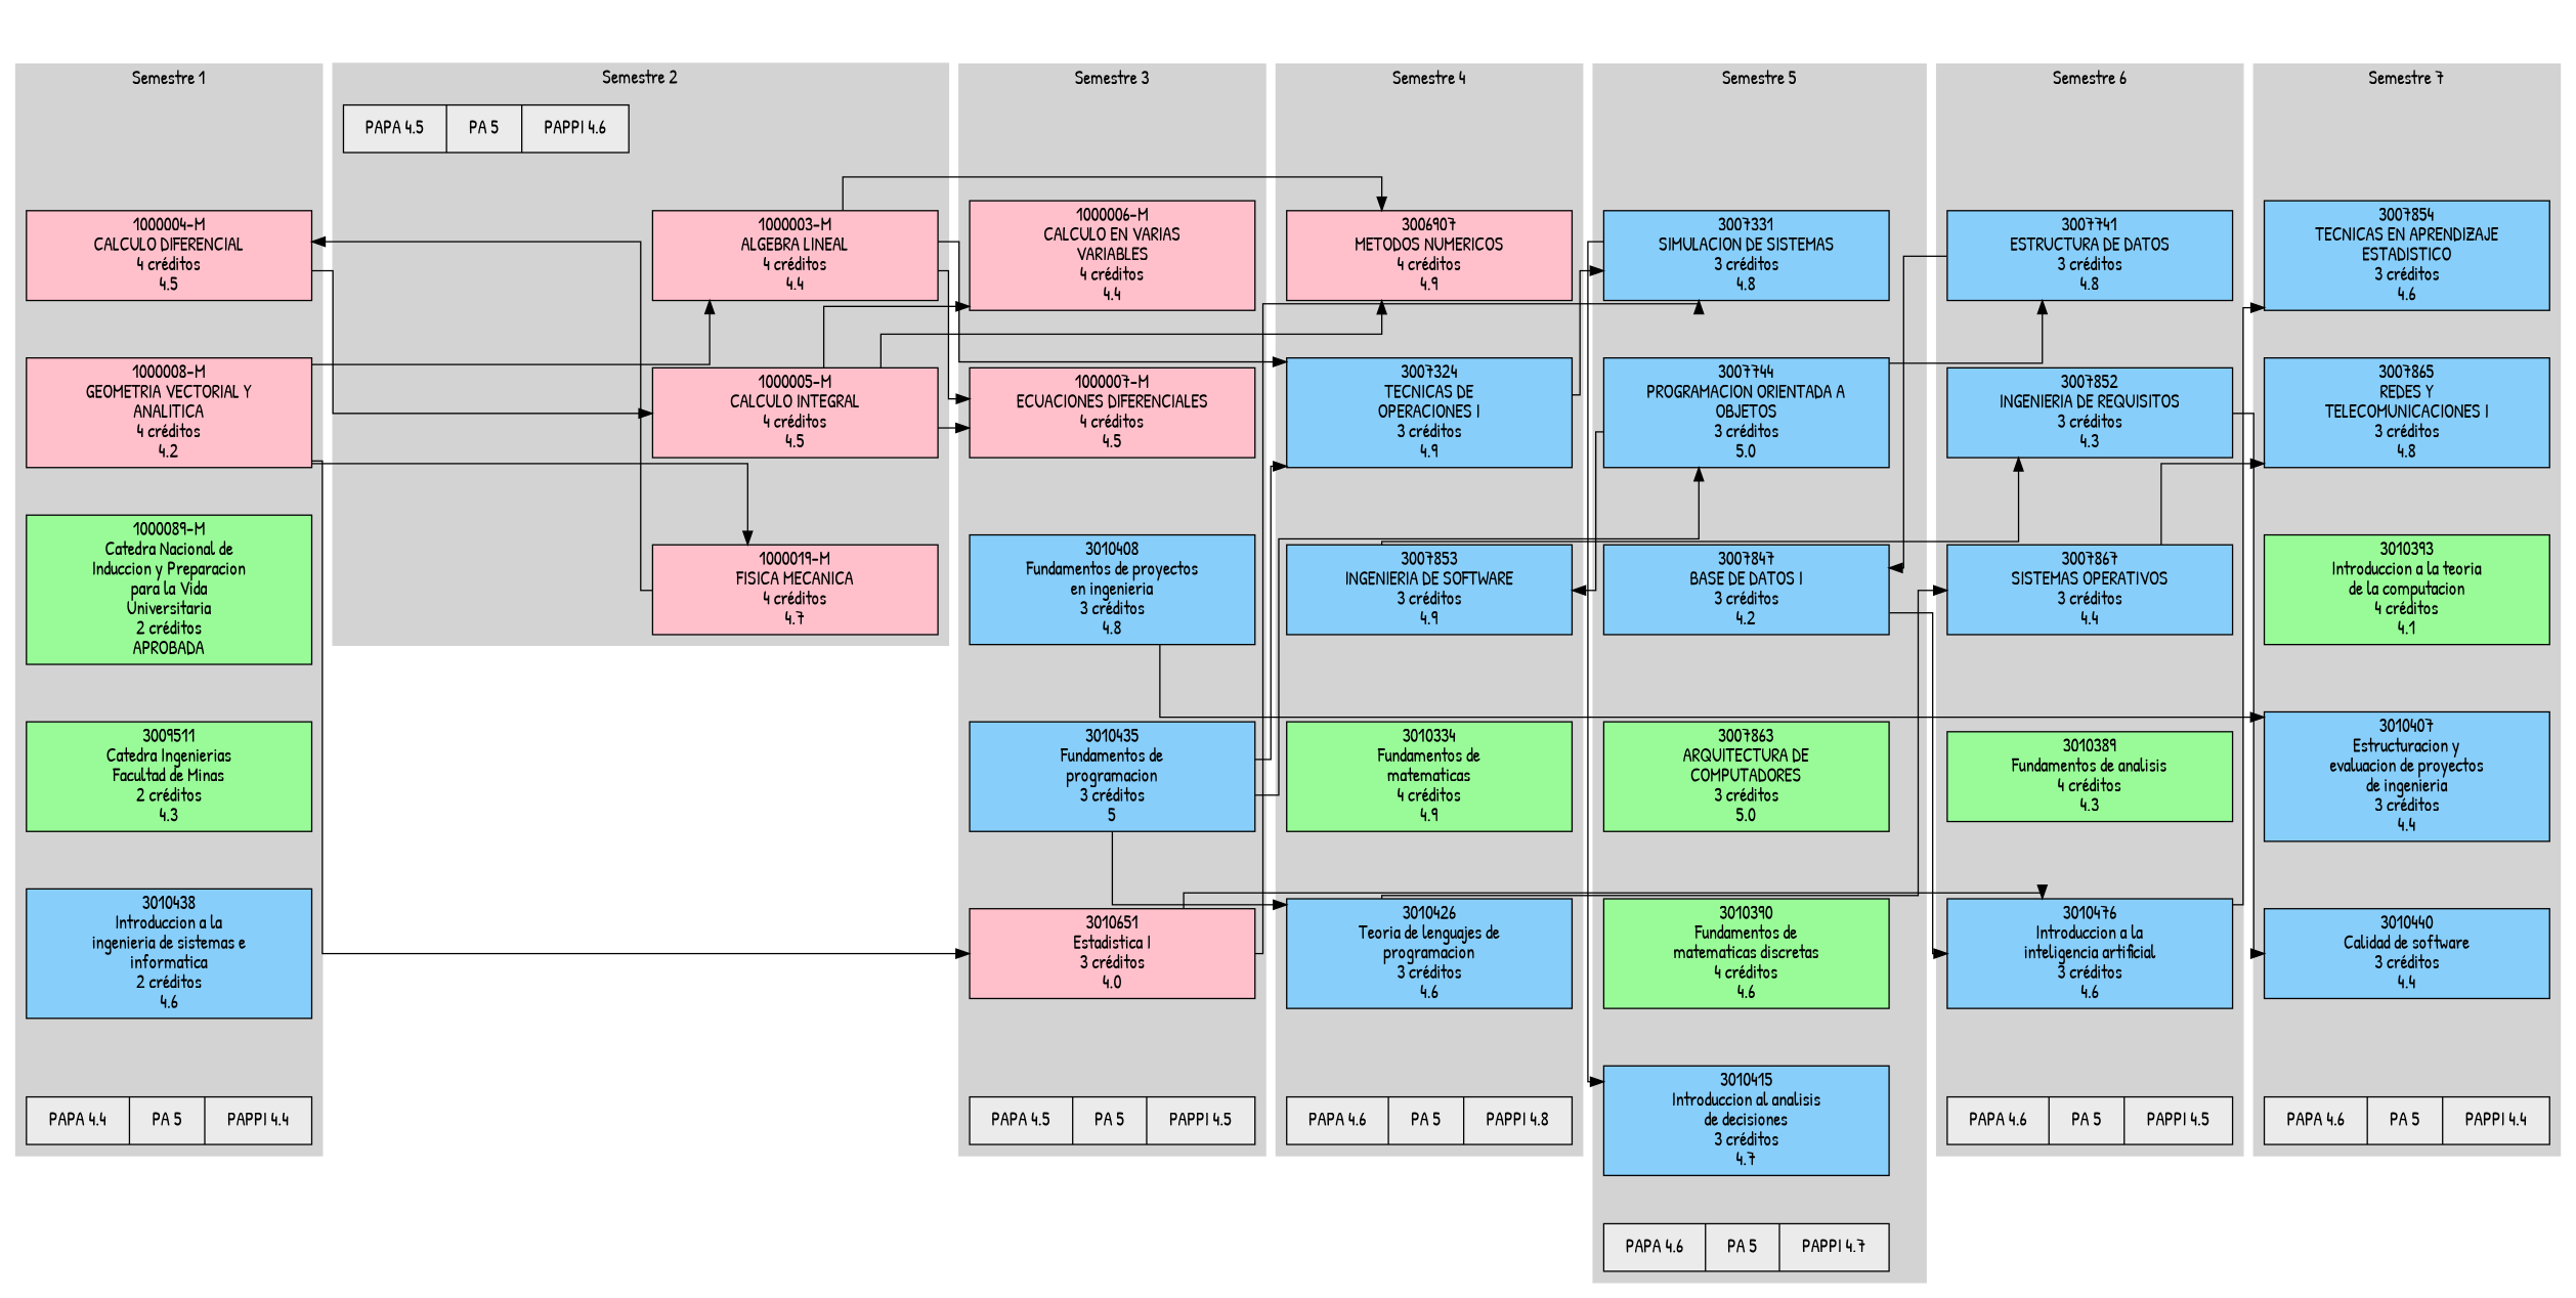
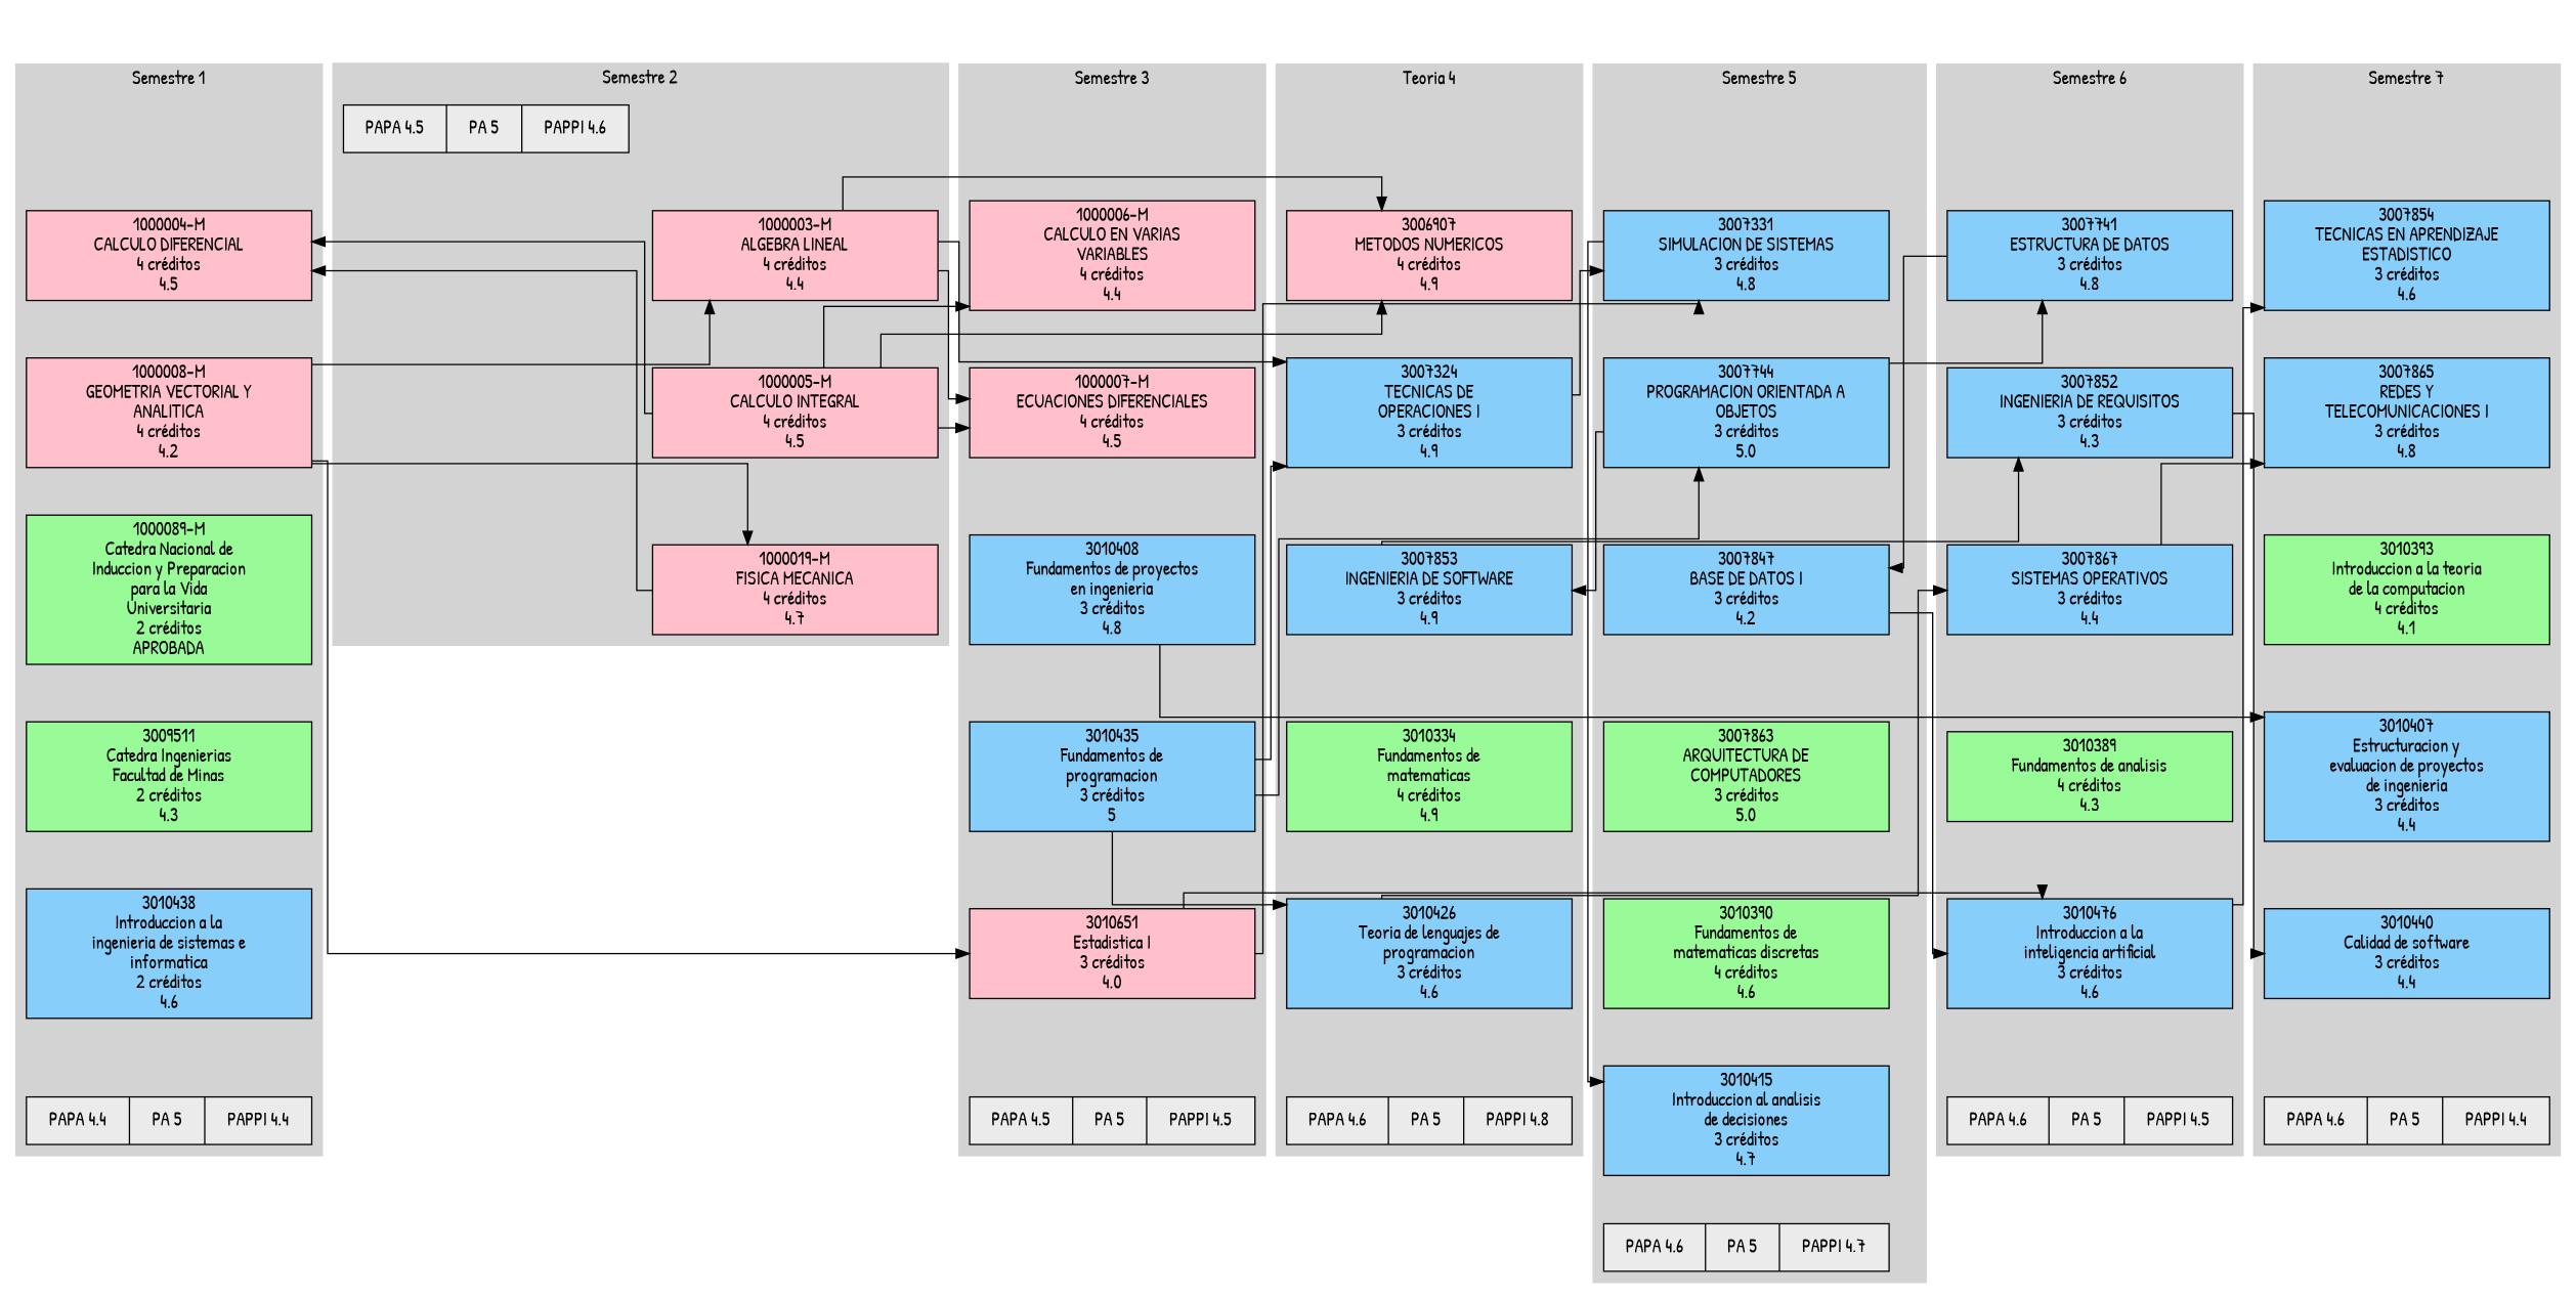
  digraph {
    compound=true
    fontname="Patrick Hand"
    splines=ortho
    node [fontname="Patrick Hand" shape=box style=filled fillcolor="#87CEFA"]
    edge [fontname="Patrick Hand" style=invis]
    n1 [label=sem_1 style=invis width=3 fillcolor=""]
    n2 [fillcolor="#FFC0CB" group=sem1 label="1000004-M\nCALCULO DIFERENCIAL\n4 créditos\n4.5" width=3]
    n3 [fillcolor="#FFC0CB" group=sem1 label="1000008-M\nGEOMETRIA VECTORIAL Y\nANALITICA\n4 créditos\n4.2" width=3]
    n4 [fillcolor="#98FB98" group=sem1 label="1000089-M\nCatedra Nacional de\nInduccion y Preparacion\npara la Vida\nUniversitaria\n2 créditos\nAPROBADA" width=3]
    n5 [fillcolor="#98FB98" group=sem1 label="3009511\nCatedra Ingenierias\nFacultad de Minas\n2 créditos\n4.3" width=3]
    n6 [group=sem1 label="3010438\nIntroduccion a la\ningenieria de sistemas e\ninformatica\n2 créditos\n4.6" width=3]
    n7 [fillcolor="#EBEBEB" label="PAPA 4.4|PA 5|PAPPI 4.4" shape=record width=3]
    n8 [label=sem_2 style=invis width=3 fillcolor=""]
    n9 [fillcolor="#FFC0CB" group=sem2 label="1000003-M\nALGEBRA LINEAL\n4 créditos\n4.4" width=3]
    n10 [fillcolor="#FFC0CB" group=sem2 label="1000005-M\nCALCULO INTEGRAL\n4 créditos\n4.5" width=3]
    n11 [fillcolor="#FFC0CB" group=sem2 label="1000019-M\nFISICA MECANICA\n4 créditos\n4.7" width=3]
    n12 [fillcolor="#EBEBEB" label="PAPA 4.5|PA 5|PAPPI 4.6" shape=record width=3]
    n13 [label=sem_3 style=invis width=3 fillcolor=""]
    n14 [fillcolor="#FFC0CB" group=sem3 label="1000006-M\nCALCULO EN VARIAS\nVARIABLES\n4 créditos\n4.4" width=3]
    n15 [fillcolor="#FFC0CB" group=sem3 label="1000007-M\nECUACIONES DIFERENCIALES\n4 créditos\n4.5" width=3]
    n16 [group=sem3 label="3010408\nFundamentos de proyectos\nen ingenieria\n3 créditos\n4.8" width=3]
    n17 [group=sem3 label="3010435\nFundamentos de\nprogramacion\n3 créditos\n5" width=3]
    n18 [fillcolor="#FFC0CB" group=sem3 label="3010651\nEstadistica I\n3 créditos\n4.0" width=3]
    n19 [fillcolor="#EBEBEB" label="PAPA 4.5|PA 5|PAPPI 4.5" shape=record width=3]
    n20 [label=sem_4 style=invis width=3 fillcolor=""]
    n21 [fillcolor="#FFC0CB" group=sem4 label="3006907\nMETODOS NUMERICOS\n4 créditos\n4.9" width=3]
    n22 [group=sem4 label="3007324\nTECNICAS DE\nOPERACIONES I\n3 créditos\n4.9" width=3]
    n23 [group=sem4 label="3007853\nINGENIERIA DE SOFTWARE\n3 créditos\n4.9" width=3]
    n24 [fillcolor="#98FB98" group=sem4 label="3010334\nFundamentos de\nmatematicas\n4 créditos\n4.9" width=3]
    n25 [group=sem4 label="3010426\nTeoria de lenguajes de\nprogramacion\n3 créditos\n4.6" width=3]
    n26 [fillcolor="#EBEBEB" label="PAPA 4.6|PA 5|PAPPI 4.8" shape=record width=3]
    n27 [label=sem_5 style=invis width=3 fillcolor=""]
    n28 [group=sem5 label="3007331\nSIMULACION DE SISTEMAS\n3 créditos\n4.8" width=3]
    n29 [group=sem5 label="3007744\nPROGRAMACION ORIENTADA A\nOBJETOS\n3 créditos\n5.0" width=3]
    n30 [group=sem5 label="3007847\nBASE DE DATOS I\n3 créditos\n4.2" width=3]
    n31 [fillcolor="#98FB98" group=sem5 label="3007863\nARQUITECTURA DE\nCOMPUTADORES\n3 créditos\n5.0" width=3]
    n32 [fillcolor="#98FB98" group=sem5 label="3010390\nFundamentos de\nmatematicas discretas\n4 créditos\n4.6" width=3]
    n33 [group=sem5 label="3010415\nIntroduccion al analisis\nde decisiones\n3 créditos\n4.7" width=3]
    n34 [fillcolor="#EBEBEB" label="PAPA 4.6|PA 5|PAPPI 4.7" shape=record width=3]
    n35 [label=sem_6 style=invis width=3 fillcolor=""]
    n36 [group=sem6 label="3007741\nESTRUCTURA DE DATOS\n3 créditos\n4.8" width=3]
    n37 [group=sem6 label="3007852\nINGENIERIA DE REQUISITOS\n3 créditos\n4.3" width=3]
    n38 [group=sem6 label="3007867\nSISTEMAS OPERATIVOS\n3 créditos\n4.4" width=3]
    n39 [fillcolor="#98FB98" group=sem6 label="3010389\nFundamentos de analisis\n4 créditos\n4.3" width=3]
    n40 [group=sem6 label="3010476\nIntroduccion a la\ninteligencia artificial\n3 créditos\n4.6" width=3]
    n41 [fillcolor="#EBEBEB" label="PAPA 4.6|PA 5|PAPPI 4.5" shape=record width=3]
    n42 [label=sem_7 style=invis width=3 fillcolor=""]
    n43 [group=sem7 label="3007854\nTECNICAS EN APRENDIZAJE\nESTADISTICO\n3 créditos\n4.6" width=3]
    n44 [group=sem7 label="3007865\nREDES Y\nTELECOMUNICACIONES I\n3 créditos\n4.8" width=3]
    n45 [fillcolor="#98FB98" group=sem7 label="3010393\nIntroduccion a la teoria\nde la computacion\n4 créditos\n4.1" width=3]
    n46 [group=sem7 label="3010407\nEstructuracion y\nevaluacion de proyectos\nde ingenieria\n3 créditos\n4.4" width=3]
    n47 [group=sem7 label="3010440\nCalidad de software\n3 créditos\n4.4" width=3]
    n48 [fillcolor="#EBEBEB" label="PAPA 4.6|PA 5|PAPPI 4.4" shape=record width=3]
    start [shape=Mdiamond style=invis fillcolor=""]
    subgraph cluster_1 {
      color=lightgrey
      label="Semestre 1"
      style=filled
      n1
      n2
      n3
      n4
      n5
      n6
      n7
    }
    subgraph cluster_2 {
      color=lightgrey
      label="Semestre 2"
      style=filled
      n8
      n9
      n10
      n11
      n12
    }
    subgraph cluster_3 {
      color=lightgrey
      label="Semestre 3"
      style=filled
      n13
      n14
      n15
      n16
      n17
      n18
      n19
    }
    subgraph cluster_4 {
      color=lightgrey
-     label="Semestre 4"
+     label="Teoria 4"
      style=filled
      n20
      n21
      n22
      n23
      n24
      n25
      n26
    }
    subgraph cluster_5 {
      color=lightgrey
      label="Semestre 5"
      style=filled
      n27
      n28
      n29
      n30
      n31
      n32
      n33
      n34
    }
    subgraph cluster_6 {
      color=lightgrey
      label="Semestre 6"
      style=filled
      n35
      n36
      n37
      n38
      n39
      n40
      n41
    }
    subgraph cluster_7 {
      color=lightgrey
      label="Semestre 7"
      style=filled
      n42
      n43
      n44
      n45
      n46
      n47
      n48
    }
    n1 -> n2
    n2 -> n3
-   n2 -> n10 [constraint=false style=""]
+   n10 -> n2 [constraint=false style=""]
    n3 -> n4
    n3 -> n9 [constraint=false style=""]
    n3 -> n11 [constraint=false style=""]
    n3 -> n18 [constraint=false style=""]
    n4 -> n5
    n5 -> n6
    n6 -> n7
    n8 -> n9
    n9 -> n10
    n9 -> n15 [constraint=false style=""]
    n9 -> n21 [constraint=false style=""]
    n9 -> n22 [constraint=false style=""]
    n10 -> n11
    n10 -> n14 [constraint=false style=""]
    n10 -> n15 [constraint=false style=""]
    n10 -> n21 [constraint=false style=""]
    n11 -> n2 [constraint=false style=""]
    n13 -> n14
    n14 -> n15
    n15 -> n16
    n16 -> n17
    n16 -> n46 [constraint=false style=""]
    n17 -> n18
    n17 -> n22 [constraint=false style=""]
    n17 -> n25 [constraint=false style=""]
    n17 -> n29 [constraint=false style=""]
    n18 -> n19
    n18 -> n28 [constraint=false style=""]
    n18 -> n40 [constraint=false style=""]
    n20 -> n21
    n21 -> n22
    n22 -> n23
    n22 -> n28 [constraint=false style=""]
    n23 -> n24
    n23 -> n37 [constraint=false style=""]
    n24 -> n25
    n25 -> n26
    n25 -> n38 [constraint=false style=""]
    n27 -> n28
    n28 -> n29
    n28 -> n33 [constraint=false style=""]
    n29 -> n23 [constraint=false style=""]
    n29 -> n30
    n29 -> n36 [constraint=false style=""]
    n30 -> n31
    n30 -> n40 [constraint=false style=""]
    n31 -> n32
    n32 -> n33
    n33 -> n34
    n35 -> n36
    n36 -> n30 [constraint=false style=""]
    n36 -> n37
    n37 -> n38
    n37 -> n47 [constraint=false style=""]
    n38 -> n39
    n38 -> n44 [constraint=false style=""]
    n39 -> n40
    n40 -> n41
    n40 -> n43 [constraint=false style=""]
    n42 -> n43
    n43 -> n44
    n44 -> n45
    n45 -> n46
    n46 -> n47
    n47 -> n48
    start -> n1
    start -> n8
    start -> n13
    start -> n20
    start -> n27
    start -> n35
    start -> n42
  }
